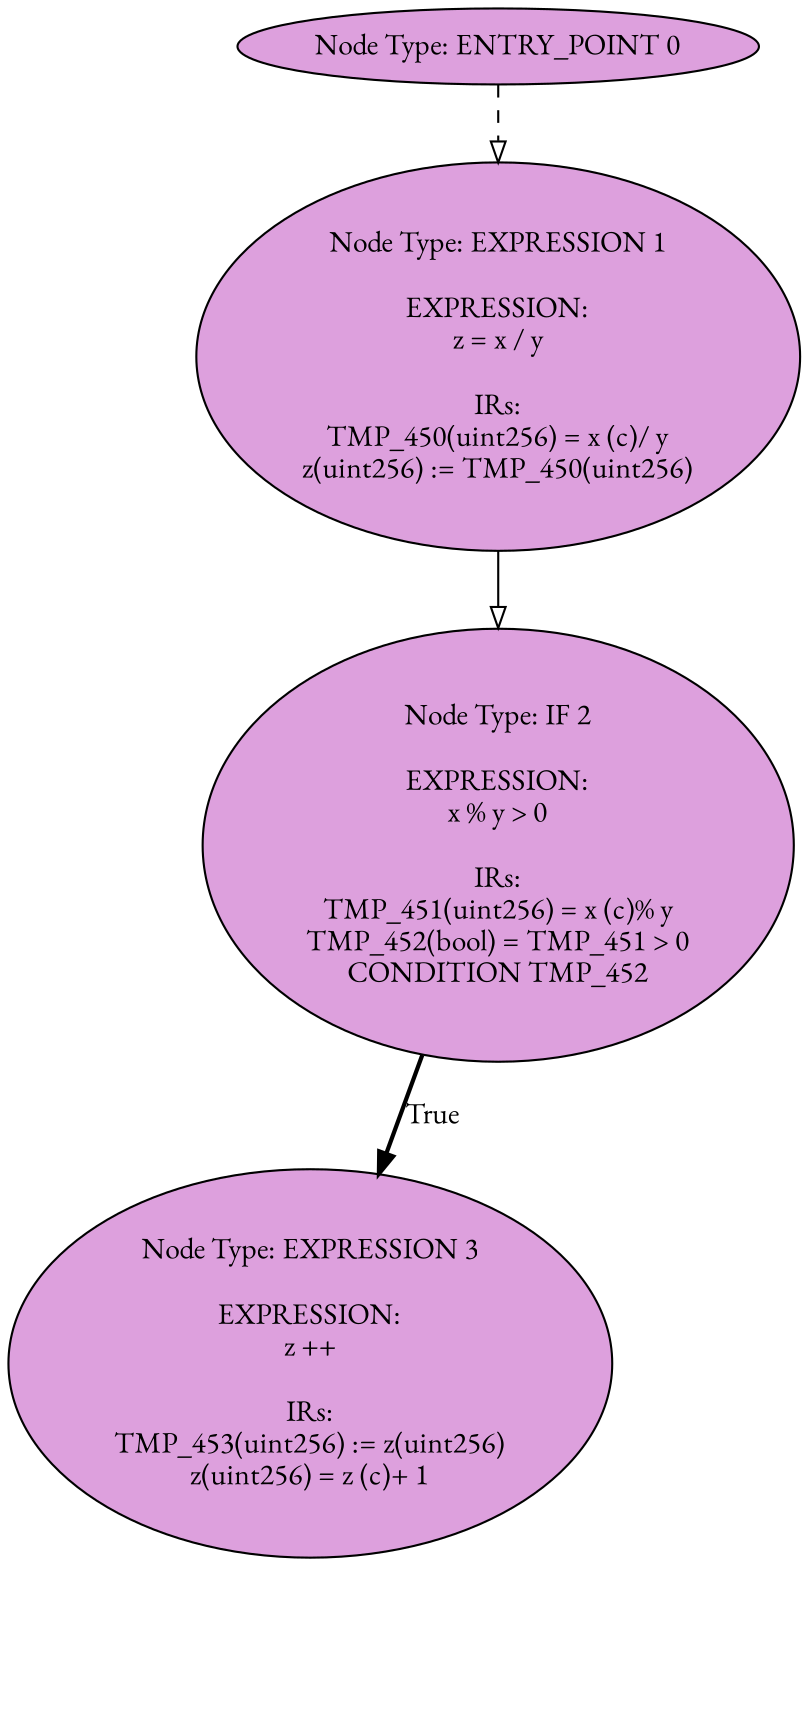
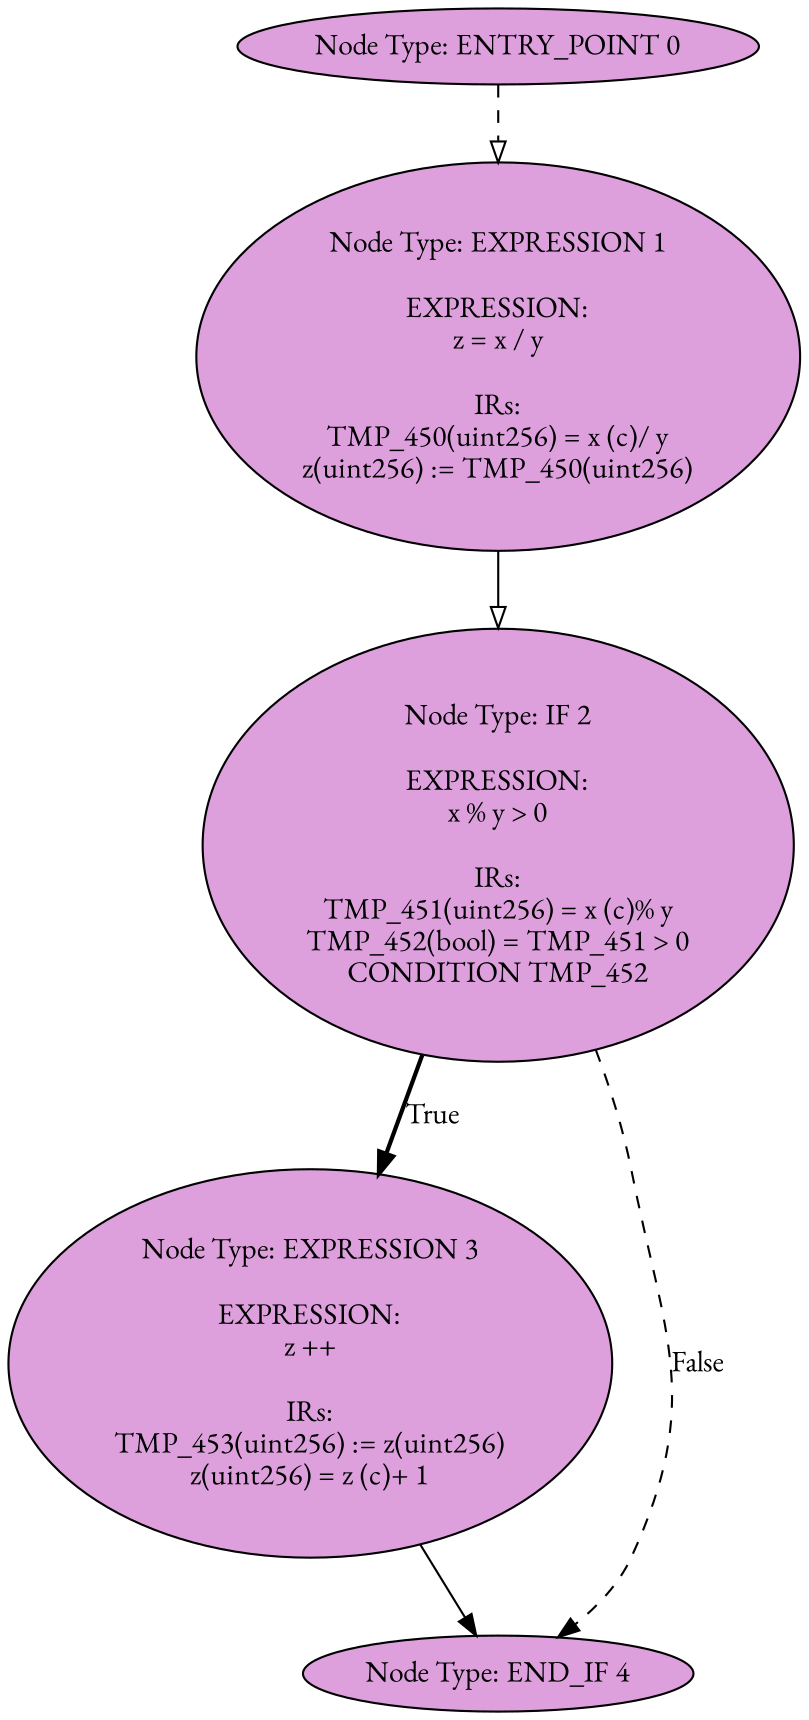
  digraph {
    fontname="EB Garamond"
    node [style=filled fillcolor=plum fontname="EB Garamond"]
    edge [style=dashed arrowhead=normal fontname="EB Garamond"]
    n1 [label="Node Type: ENTRY_POINT 0\n"]
    n2 [label="Node Type: EXPRESSION 1\n\nEXPRESSION:\nz = x / y\n\nIRs:\nTMP_450(uint256) = x (c)/ y\nz(uint256) := TMP_450(uint256)"]
    n3 [label="Node Type: IF 2\n\nEXPRESSION:\nx % y > 0\n\nIRs:\nTMP_451(uint256) = x (c)% y\nTMP_452(bool) = TMP_451 > 0\nCONDITION TMP_452"]
    n4 [label="Node Type: EXPRESSION 3\n\nEXPRESSION:\nz ++\n\nIRs:\nTMP_453(uint256) := z(uint256)\nz(uint256) = z (c)+ 1"]
+   n5 [label="Node Type: END_IF 4\n"]
    n1 -> n2 [arrowhead=onormal]
    n2 -> n3 [style=solid arrowhead=onormal]
    n3 -> n4 [label=True style=bold]
+   n3 -> n5 [label=False]
+   n4 -> n5 [style=solid]
  }
